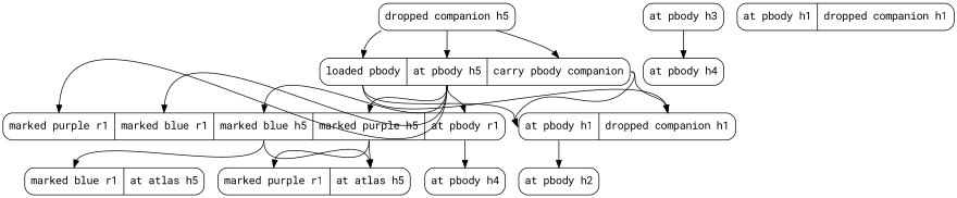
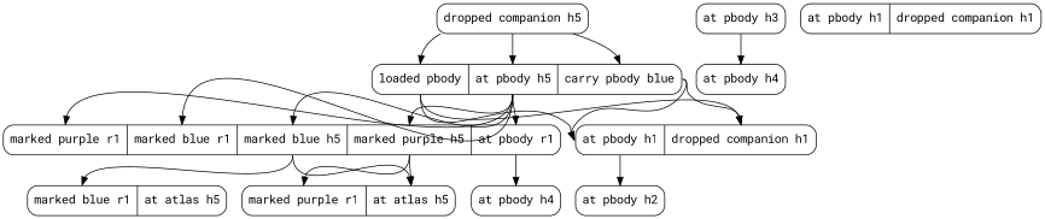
  digraph {
    fontname="Roboto Mono"
    node [fontname="Roboto Mono" shape=Mrecord]
    edge [color=black fontname="Roboto Mono" headport=atpbodyh1 style=solid tailport=atpbodyh5]
    n1 [label="<droppedcompanionh5> dropped companion h5"]
-   n2 [label="<loadedpbody> loaded pbody|<atpbodyh5> at pbody h5|<carrypbodycompanion> carry pbody companion"]
+   n2 [label="<loadedpbody> loaded pbody|<atpbodyh5> at pbody h5|<carrypbodycompanion> carry pbody blue"]
    n3 [label="<atpbodyh1> at pbody h1|<droppedcompanionh1> dropped companion h1"]
    n4 [label="<markedpurpler1> marked purple r1|<markedbluer1> marked blue r1|<markedblueh5> marked blue h5|<markedpurpleh5> marked purple h5|<atpbodyr1> at pbody r1"]
    n5 [label="<atpbodyh2> at pbody h2"]
    n6 [label="<atpbodyh4> at pbody h4"]
    n7 [label="<markedpurpler1> marked purple r1|<atatlash5> at atlas h5"]
    n8 [label="<markedbluer1> marked blue r1|<atatlash5> at atlas h5"]
    n9 [label="<atpbodyh3> at pbody h3"]
    n10 [label="<atpbodyh4> at pbody h4"]
    n11 [label="<atpbodyh1> at pbody h1|<droppedcompanionh1> dropped companion h1"]
    n1 -> n2 [headport=loadedpbody tailport=droppedcompanionh5]
    n1 -> n2 [headport=atpbodyh5 tailport=droppedcompanionh5]
    n1 -> n2 [headport=carrypbodycompanion tailport=droppedcompanionh5]
    n2 -> n3 [tailport=loadedpbody]
    n2 -> n3 [headport=droppedcompanionh1 tailport=loadedpbody]
    n2 -> n3 [tailport=carrypbodycompanion]
    n2 -> n3 [headport=droppedcompanionh1 tailport=carrypbodycompanion]
    n2 -> n4 [headport=markedpurpler1]
    n2 -> n4 [headport=markedbluer1]
    n2 -> n4 [headport=markedblueh5]
    n2 -> n4 [headport=markedpurpleh5]
    n2 -> n4 [headport=atpbodyr1]
    n3 -> n5 [headport=atpbodyh2 tailport=atpbodyh1]
    n4 -> n6 [headport=atpbodyh4 tailport=atpbodyr1]
    n4 -> n7 [headport=markedpurpler1 tailport=markedpurpleh5]
    n4 -> n7 [headport=atatlash5 tailport=markedpurpleh5]
    n4 -> n7 [headport=atatlash5 tailport=markedblueh5]
    n4 -> n8 [headport=markedbluer1 tailport=markedblueh5]
    n9 -> n10 [headport=atpbodyh4 tailport=atpbodyh3]
  }
